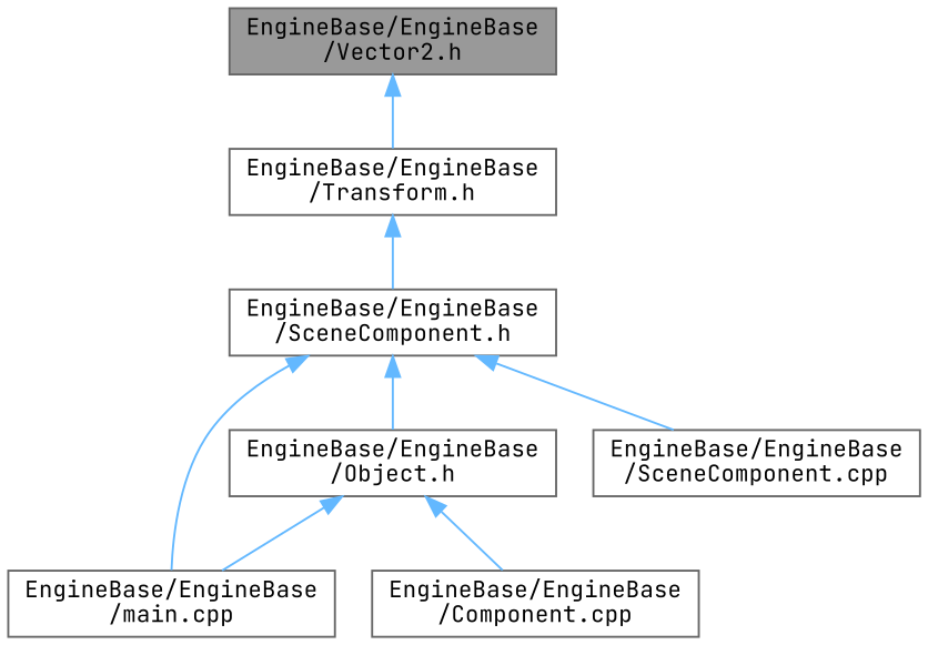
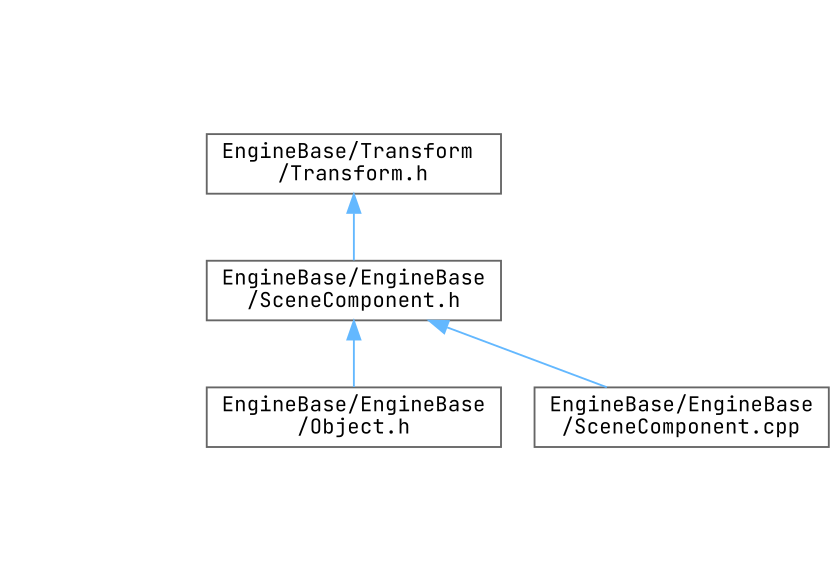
  digraph {
    fontname="JetBrains Mono"
    node [color=grey40 fillcolor=white fontname="JetBrains Mono" fontsize=11 shape=box style=filled]
    edge [color=steelblue1 dir=back fontname="JetBrains Mono" fontsize=11 labelfontname=Helvetica labelfontsize=10 style=solid]
-   n1 [color=gray40 fillcolor=grey60 fontcolor=black height=0.2 label="EngineBase/EngineBase\l/Vector2.h" width=0.4]
-   n2 [height=0.2 label="EngineBase/EngineBase\l/Transform.h" width=0.4]
+   n2 [height=0.2 label="EngineBase/Transform\l/Transform.h" width=0.4]
    n3 [height=0.2 label="EngineBase/EngineBase\l/SceneComponent.h" width=0.4]
    n4 [height=0.2 label="EngineBase/EngineBase\l/Object.h" width=0.4]
-   n5 [height=0.2 label="EngineBase/EngineBase\l/main.cpp" width=0.4]
    n6 [height=0.2 label="EngineBase/EngineBase\l/SceneComponent.cpp" width=0.4]
-   n7 [height=0.2 label="EngineBase/EngineBase\l/Component.cpp" width=0.4]
-   n1 -> n2
    n2 -> n3
    n3 -> n4
-   n3 -> n5
    n3 -> n6
-   n4 -> n5
-   n4 -> n7
  }
